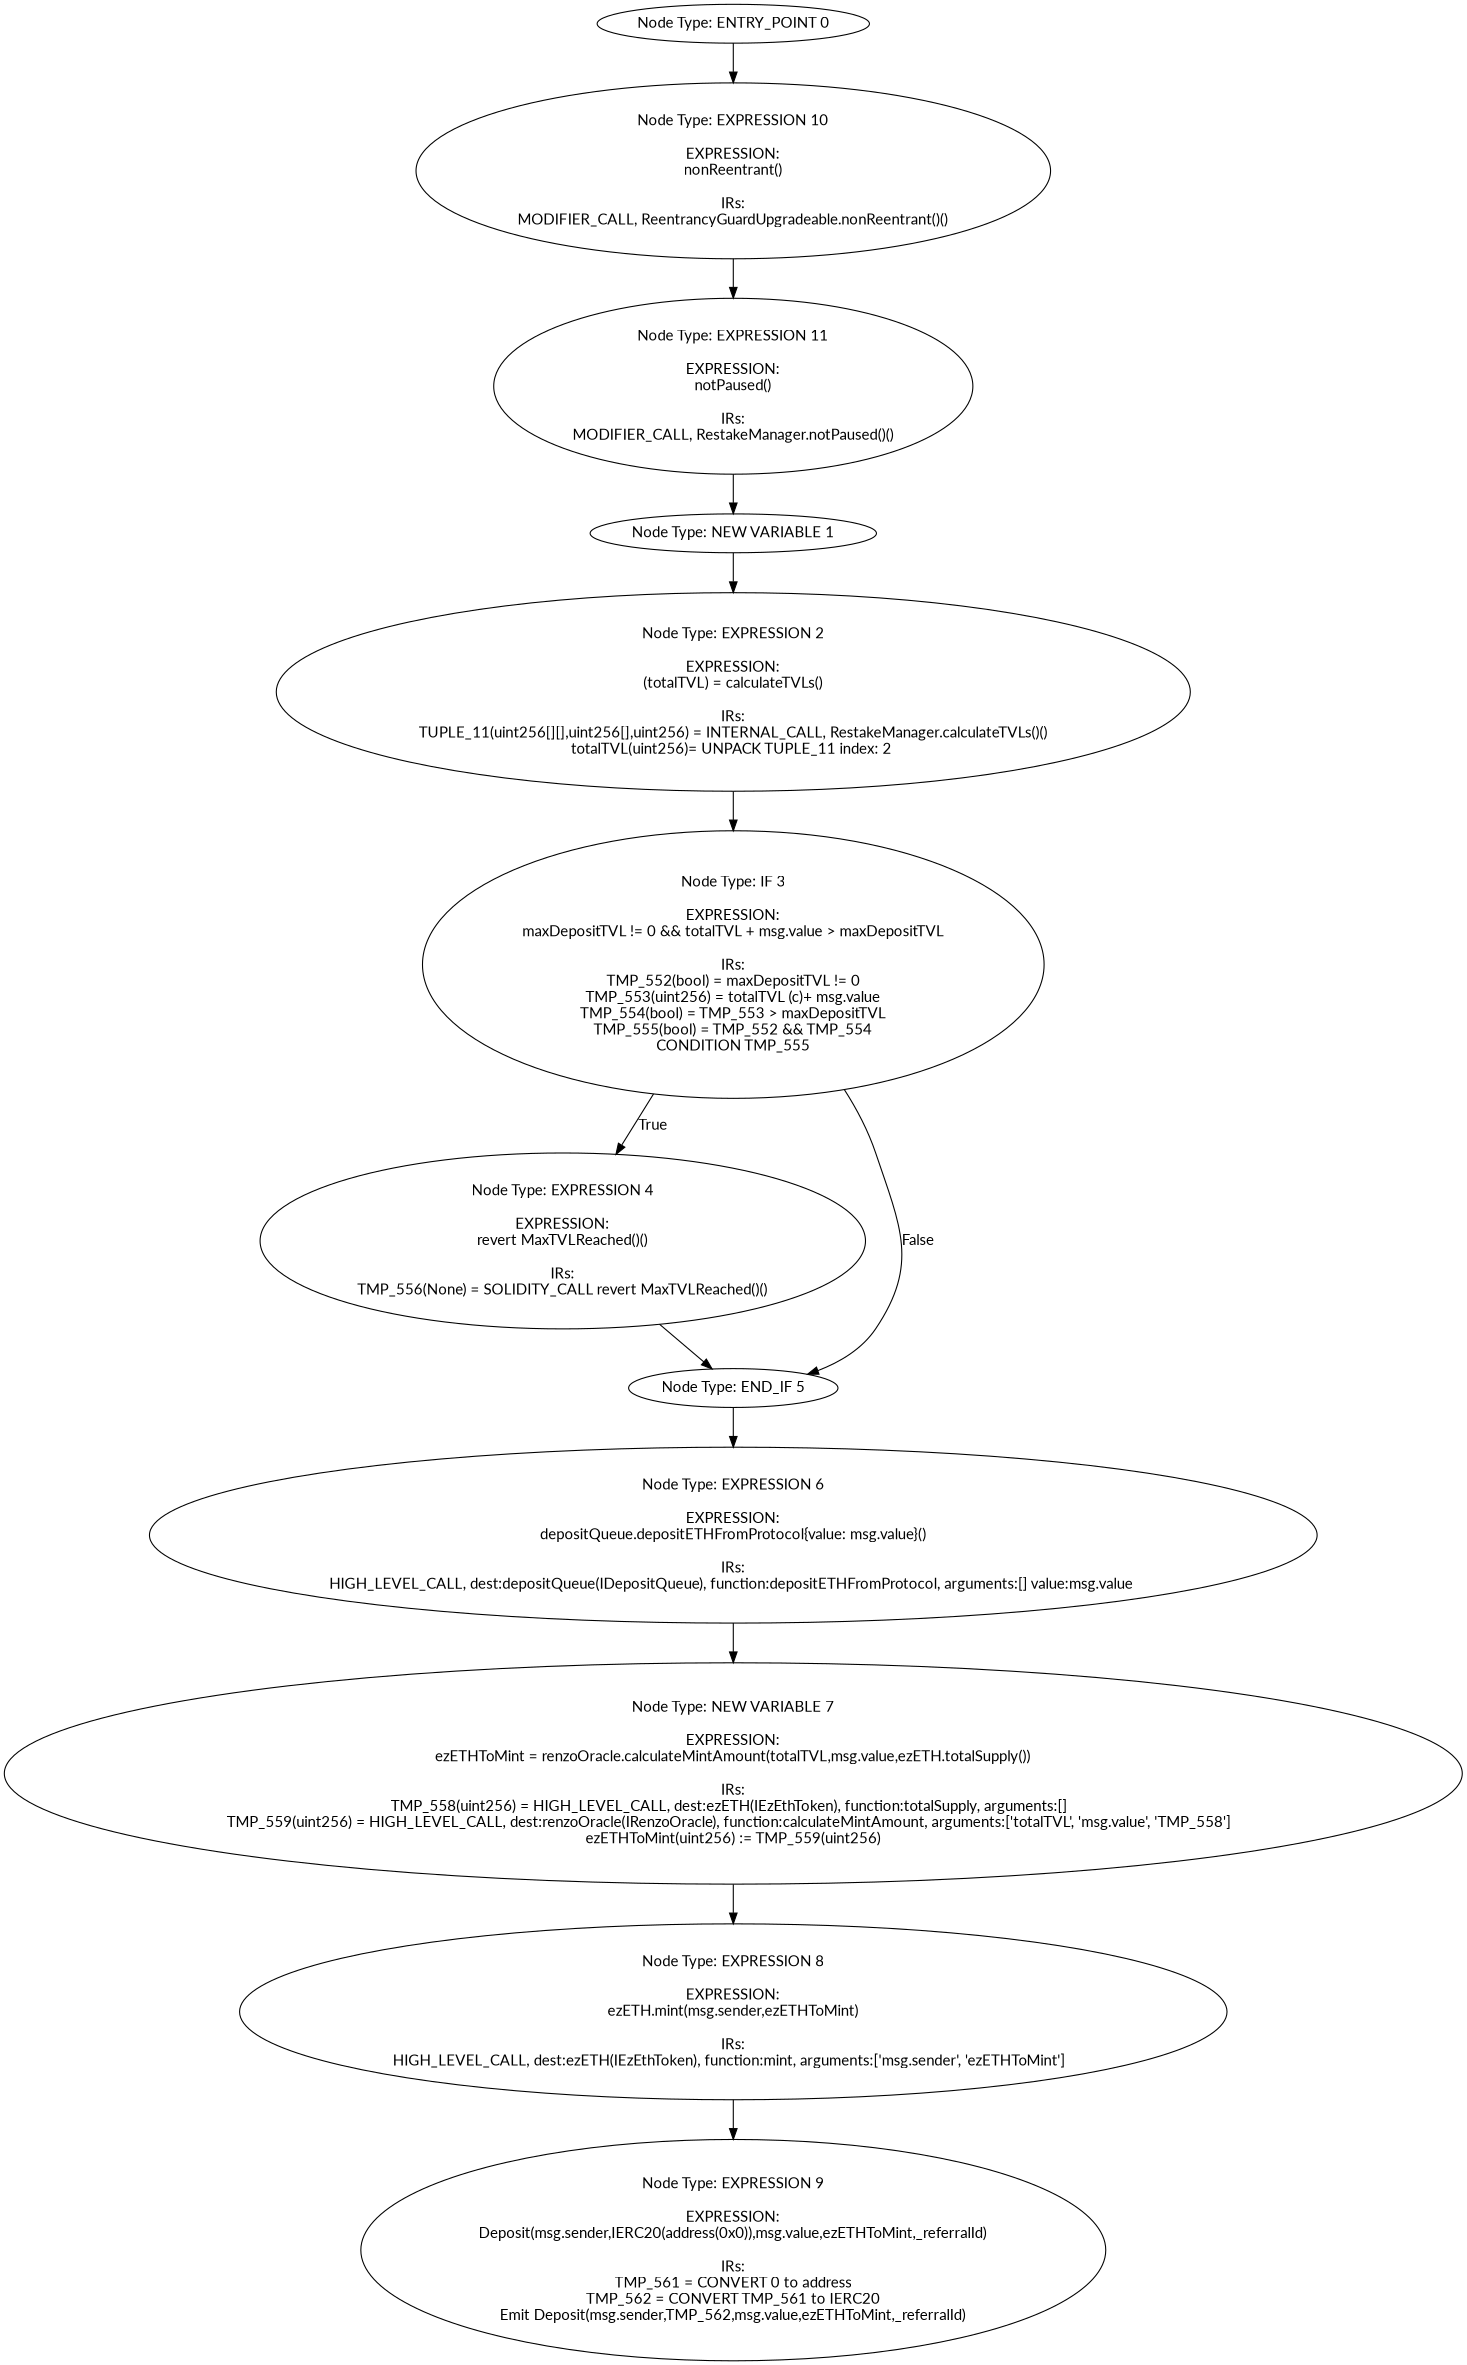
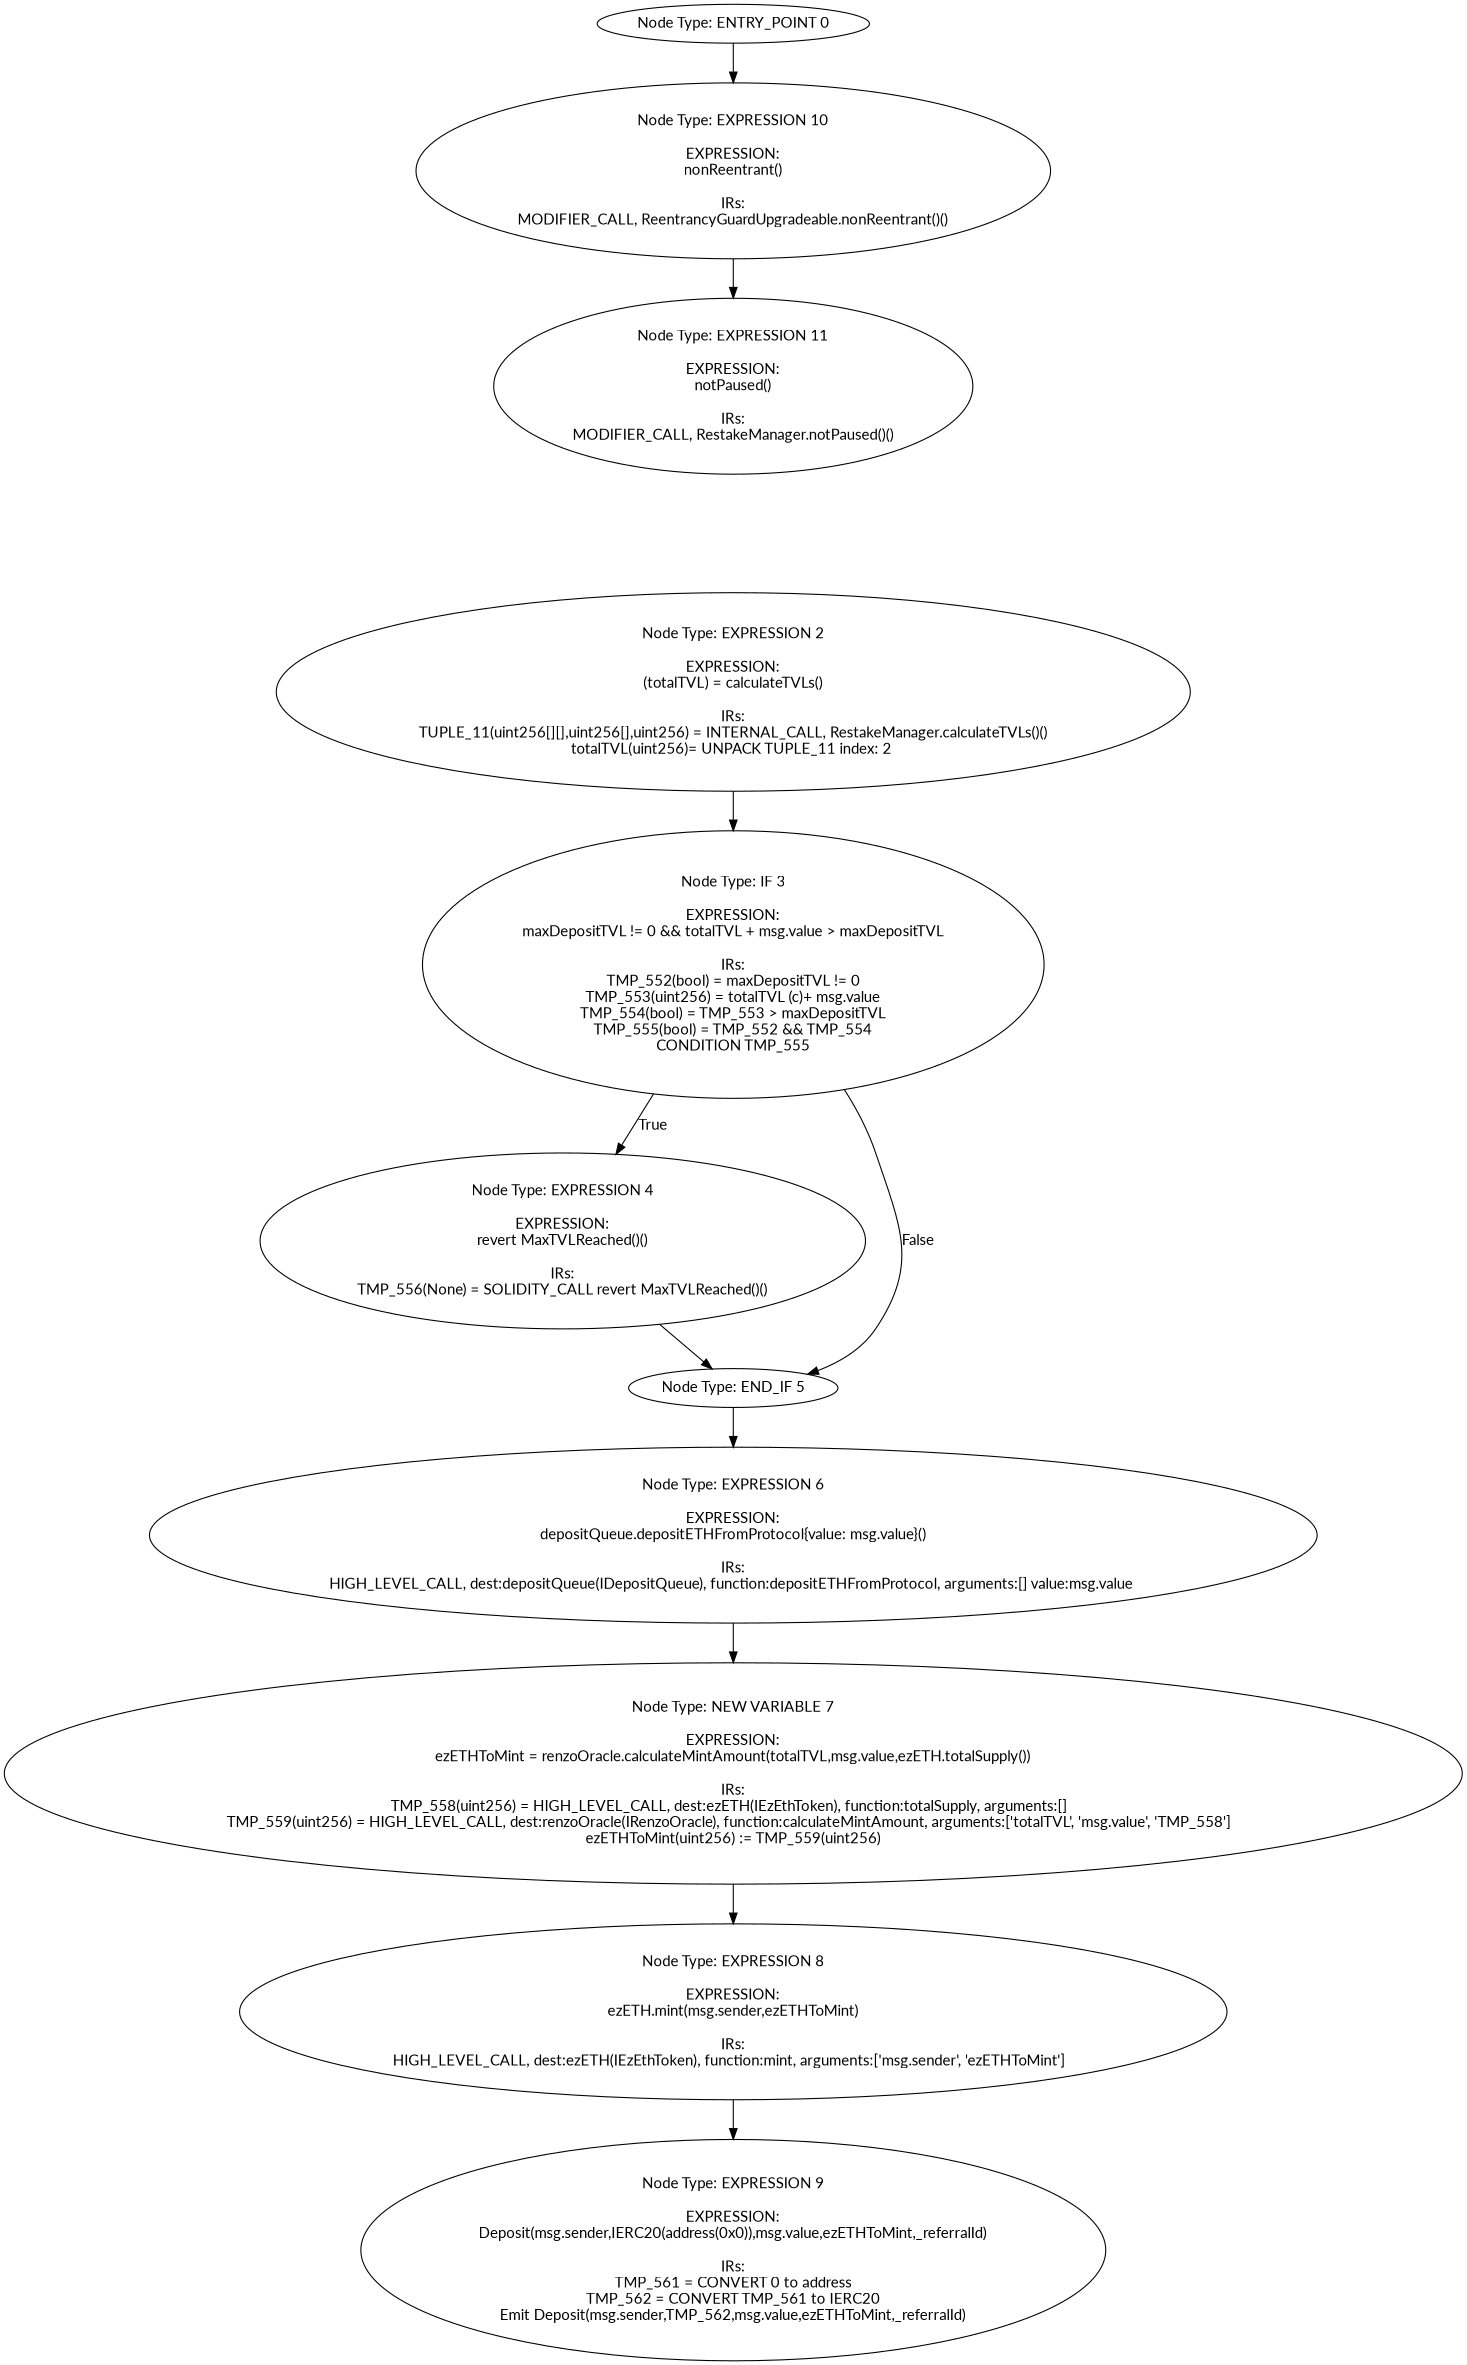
  digraph {
    fontname=Lato
    node [fontname=Lato]
    edge [fontname=Lato]
    n1 [label="Node Type: ENTRY_POINT 0\n"]
    n2 [label="Node Type: EXPRESSION 10\n\nEXPRESSION:\nnonReentrant()\n\nIRs:\nMODIFIER_CALL, ReentrancyGuardUpgradeable.nonReentrant()()"]
    n3 [label="Node Type: EXPRESSION 11\n\nEXPRESSION:\nnotPaused()\n\nIRs:\nMODIFIER_CALL, RestakeManager.notPaused()()"]
-   n4 [label="Node Type: NEW VARIABLE 1\n"]
    n5 [label="Node Type: EXPRESSION 2\n\nEXPRESSION:\n(totalTVL) = calculateTVLs()\n\nIRs:\nTUPLE_11(uint256[][],uint256[],uint256) = INTERNAL_CALL, RestakeManager.calculateTVLs()()\ntotalTVL(uint256)= UNPACK TUPLE_11 index: 2 "]
    n6 [label="Node Type: IF 3\n\nEXPRESSION:\nmaxDepositTVL != 0 && totalTVL + msg.value > maxDepositTVL\n\nIRs:\nTMP_552(bool) = maxDepositTVL != 0\nTMP_553(uint256) = totalTVL (c)+ msg.value\nTMP_554(bool) = TMP_553 > maxDepositTVL\nTMP_555(bool) = TMP_552 && TMP_554\nCONDITION TMP_555"]
    n7 [label="Node Type: EXPRESSION 4\n\nEXPRESSION:\nrevert MaxTVLReached()()\n\nIRs:\nTMP_556(None) = SOLIDITY_CALL revert MaxTVLReached()()"]
    n8 [label="Node Type: END_IF 5\n"]
    n9 [label="Node Type: EXPRESSION 6\n\nEXPRESSION:\ndepositQueue.depositETHFromProtocol{value: msg.value}()\n\nIRs:\nHIGH_LEVEL_CALL, dest:depositQueue(IDepositQueue), function:depositETHFromProtocol, arguments:[] value:msg.value "]
    n10 [label="Node Type: NEW VARIABLE 7\n\nEXPRESSION:\nezETHToMint = renzoOracle.calculateMintAmount(totalTVL,msg.value,ezETH.totalSupply())\n\nIRs:\nTMP_558(uint256) = HIGH_LEVEL_CALL, dest:ezETH(IEzEthToken), function:totalSupply, arguments:[]  \nTMP_559(uint256) = HIGH_LEVEL_CALL, dest:renzoOracle(IRenzoOracle), function:calculateMintAmount, arguments:['totalTVL', 'msg.value', 'TMP_558']  \nezETHToMint(uint256) := TMP_559(uint256)"]
    n11 [label="Node Type: EXPRESSION 8\n\nEXPRESSION:\nezETH.mint(msg.sender,ezETHToMint)\n\nIRs:\nHIGH_LEVEL_CALL, dest:ezETH(IEzEthToken), function:mint, arguments:['msg.sender', 'ezETHToMint']  "]
    n12 [label="Node Type: EXPRESSION 9\n\nEXPRESSION:\nDeposit(msg.sender,IERC20(address(0x0)),msg.value,ezETHToMint,_referralId)\n\nIRs:\nTMP_561 = CONVERT 0 to address\nTMP_562 = CONVERT TMP_561 to IERC20\nEmit Deposit(msg.sender,TMP_562,msg.value,ezETHToMint,_referralId)"]
    n1 -> n2
    n2 -> n3
-   n3 -> n4
-   n4 -> n5
    n5 -> n6
    n6 -> n7 [label=True]
    n6 -> n8 [label=False]
    n7 -> n8
    n8 -> n9
    n9 -> n10
    n10 -> n11
    n11 -> n12
  }
